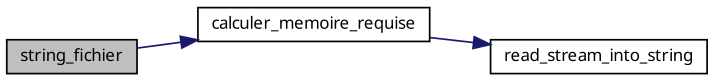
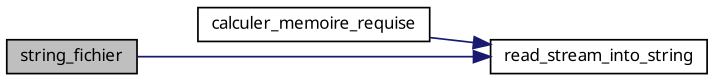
  digraph {
    fontname="Noto Sans"
    rankdir=LR
    node [color=black fillcolor=white fontname="Noto Sans" fontsize=10 shape=record style=filled]
    edge [color=midnightblue fontname="Noto Sans" fontsize=10 labelfontname=Helvetica labelfontsize=10 style=solid]
    n1 [fillcolor=grey75 fontcolor=black height=0.2 label=string_fichier width=0.4]
    n2 [height=0.2 label=calculer_memoire_requise width=0.4]
    n3 [height=0.2 label=read_stream_into_string width=0.4]
-   n1 -> n2
+   n1 -> n3
    n2 -> n3
  }
